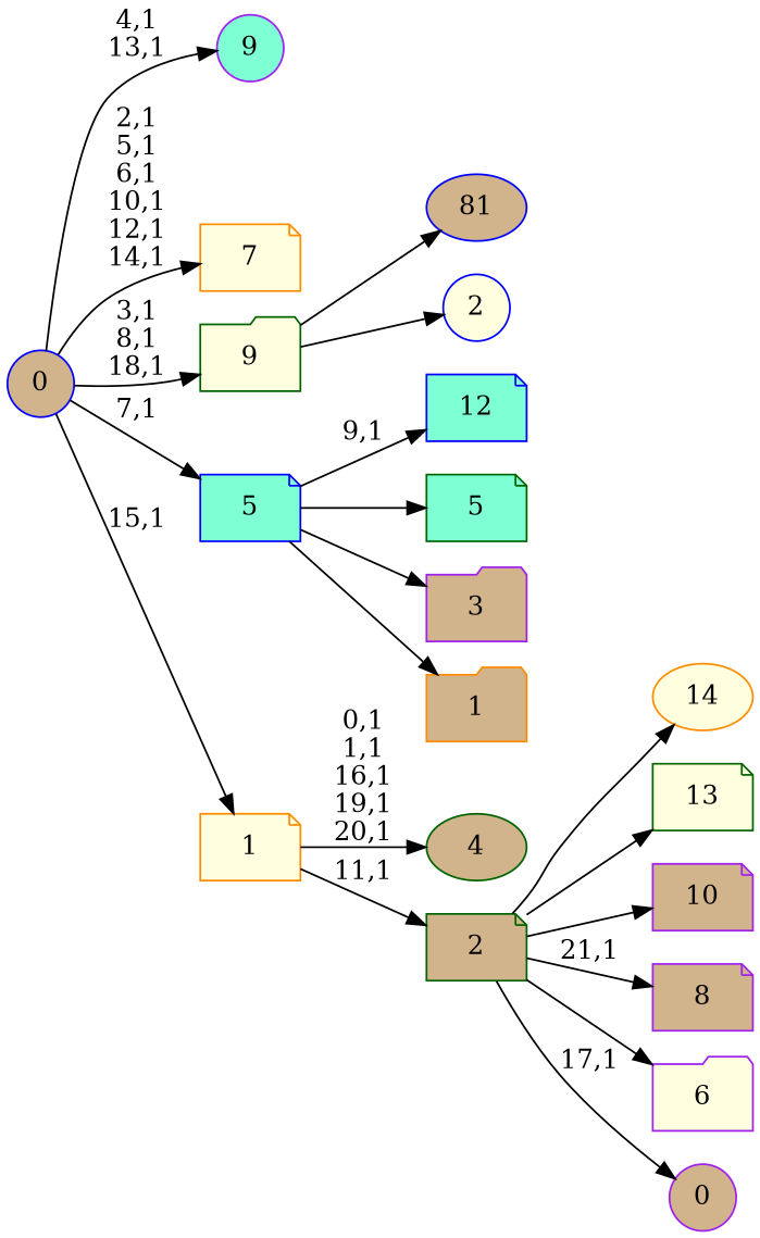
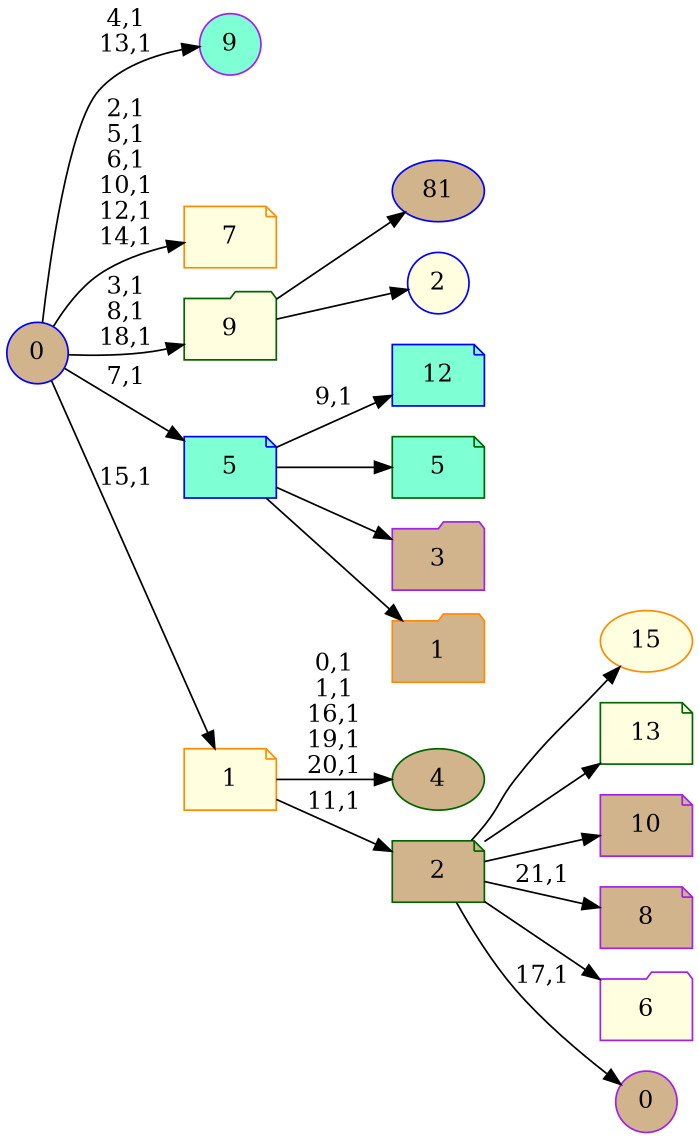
  digraph {
    rankdir=LR
    node [color=purple fillcolor=tan shape=note style=filled]
-   n1 [color=darkorange fillcolor=lightyellow label=14 shape=ellipse]
+   n1 [color=darkorange fillcolor=lightyellow label=15 shape=ellipse]
    n2 [color=darkgreen fillcolor=lightyellow label=13]
    n3 [color=blue fillcolor=aquamarine label=12]
    n4 [color=blue label=81 shape=ellipse]
    n5 [label=10]
    n6 [fillcolor=aquamarine label=9 shape=circle]
    n7 [label=8]
    n8 [color=darkorange fillcolor=lightyellow label=7]
    n9 [fillcolor=lightyellow label=6 shape=folder]
    n10 [color=darkgreen fillcolor=aquamarine label=5]
    n11 [color=darkgreen label=4 shape=ellipse]
    n12 [label=3 shape=folder]
    n13 [color=blue fillcolor=lightyellow label=2 shape=circle]
    9 [color=darkgreen fillcolor=lightyellow shape=folder]
    n15 [color=darkorange label=1 shape=folder]
    5 [color=blue fillcolor=aquamarine]
    n17 [label=0 shape=circle]
    2 [color=darkgreen]
    1 [color=darkorange fillcolor=lightyellow]
    0 [color=blue shape=circle]
    9 -> n4
    9 -> n13
    5 -> n3 [label="9,1"]
    5 -> n10
    5 -> n12
    5 -> n15
    2 -> n1
    2 -> n2
    2 -> n5
    2 -> n7 [label="21,1"]
    2 -> n9
    2 -> n17 [label="17,1"]
    1 -> n11 [label="0,1\n1,1\n16,1\n19,1\n20,1"]
    1 -> 2 [label="11,1"]
    0 -> n6 [label="4,1\n13,1"]
    0 -> n8 [label="2,1\n5,1\n6,1\n10,1\n12,1\n14,1"]
    0 -> 9 [label="3,1\n8,1\n18,1"]
    0 -> 5 [label="7,1"]
    0 -> 1 [label="15,1"]
  }
